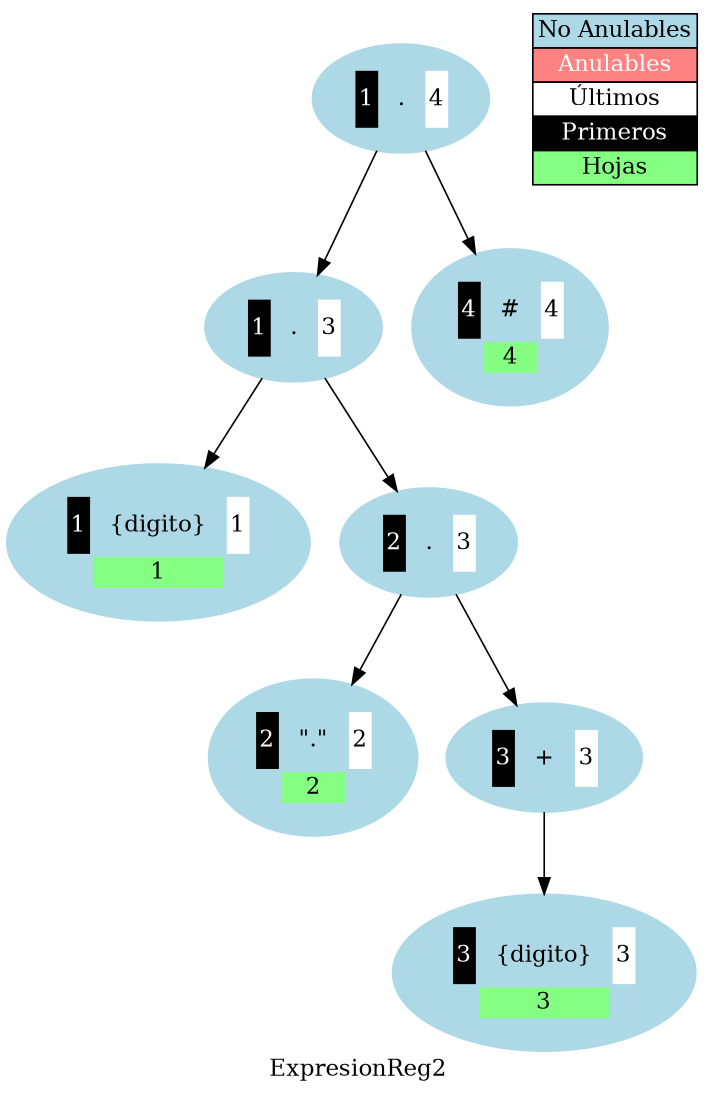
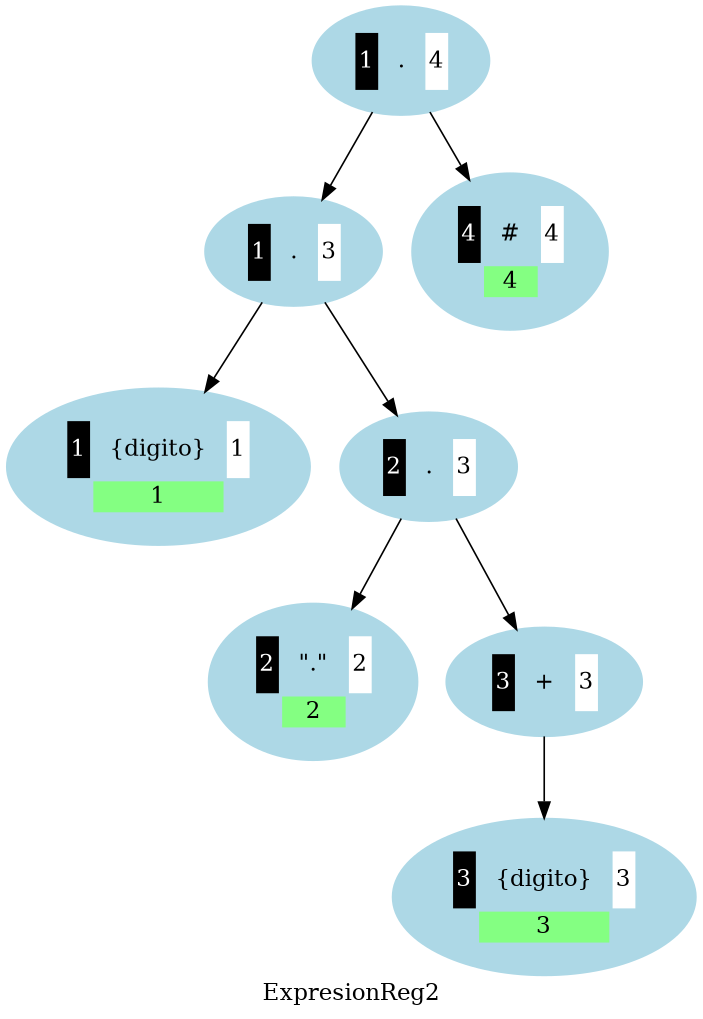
  digraph {
    label=ExpresionReg2
    node [color=lightblue style=filled]
    n1 [label=<<table border="0"><tr><td bgcolor="black"><font color="white">3</font></td><td cellpadding="10">{digito}</td><td bgcolor="white">3</td></tr><tr><td></td><td bgcolor="#84ff82">3</td><td></td></tr></table>>]
    n2 [label=<<table border="0"><tr><td bgcolor="black"><font color="white">2</font></td><td cellpadding="10">"."</td><td bgcolor="white">2</td></tr><tr><td></td><td bgcolor="#84ff82">2</td><td></td></tr></table>>]
    n3 [label=<<table border="0"><tr><td bgcolor="black"><font color="white">3</font></td><td cellpadding="10">+</td><td bgcolor="white">3</td></tr></table>>]
    n4 [label=<<table border="0"><tr><td bgcolor="black"><font color="white">1</font></td><td cellpadding="10">{digito}</td><td bgcolor="white">1</td></tr><tr><td></td><td bgcolor="#84ff82">1</td><td></td></tr></table>>]
    n5 [label=<<table border="0"><tr><td bgcolor="black"><font color="white">2</font></td><td cellpadding="10">.</td><td bgcolor="white">3</td></tr></table>>]
    n6 [label=<<table border="0"><tr><td bgcolor="black"><font color="white">1</font></td><td cellpadding="10">.</td><td bgcolor="white">3</td></tr></table>>]
    n7 [label=<<table border="0"><tr><td bgcolor="black"><font color="white">4</font></td><td cellpadding="10">#</td><td bgcolor="white">4</td></tr><tr><td></td><td bgcolor="#84ff82">4</td><td></td></tr></table>>]
    n8 [label=<<table border="0"><tr><td bgcolor="black"><font color="white">1</font></td><td cellpadding="10">.</td><td bgcolor="white">4</td></tr></table>>]
-   n9 [label=<      <table border="0" cellborder="1" cellspacing="0">        <tr><td bgcolor="lightblue"><font color="black">No Anulables</font></td></tr>        <tr><td bgcolor="#ff8282"><font color="white">Anulables</font></td></tr>        <tr><td bgcolor="white"><font>Últimos</font></td></tr>        <tr><td bgcolor="black"><font color="white">Primeros</font></td></tr>        <tr><td bgcolor="#84ff82"><font>Hojas</font></td></tr>      </table>> shape=plaintext color="" style=""]
    subgraph sub_1 {
      n1
    }
    subgraph sub_2 {
      n2
      n3
    }
    subgraph sub_3 {
      n4
      n5
    }
    subgraph sub_4 {
      n6
      n7
    }
    n3 -> n1
    n5 -> n2
    n5 -> n3
    n6 -> n4
    n6 -> n5
    n8 -> n6
    n8 -> n7
  }
